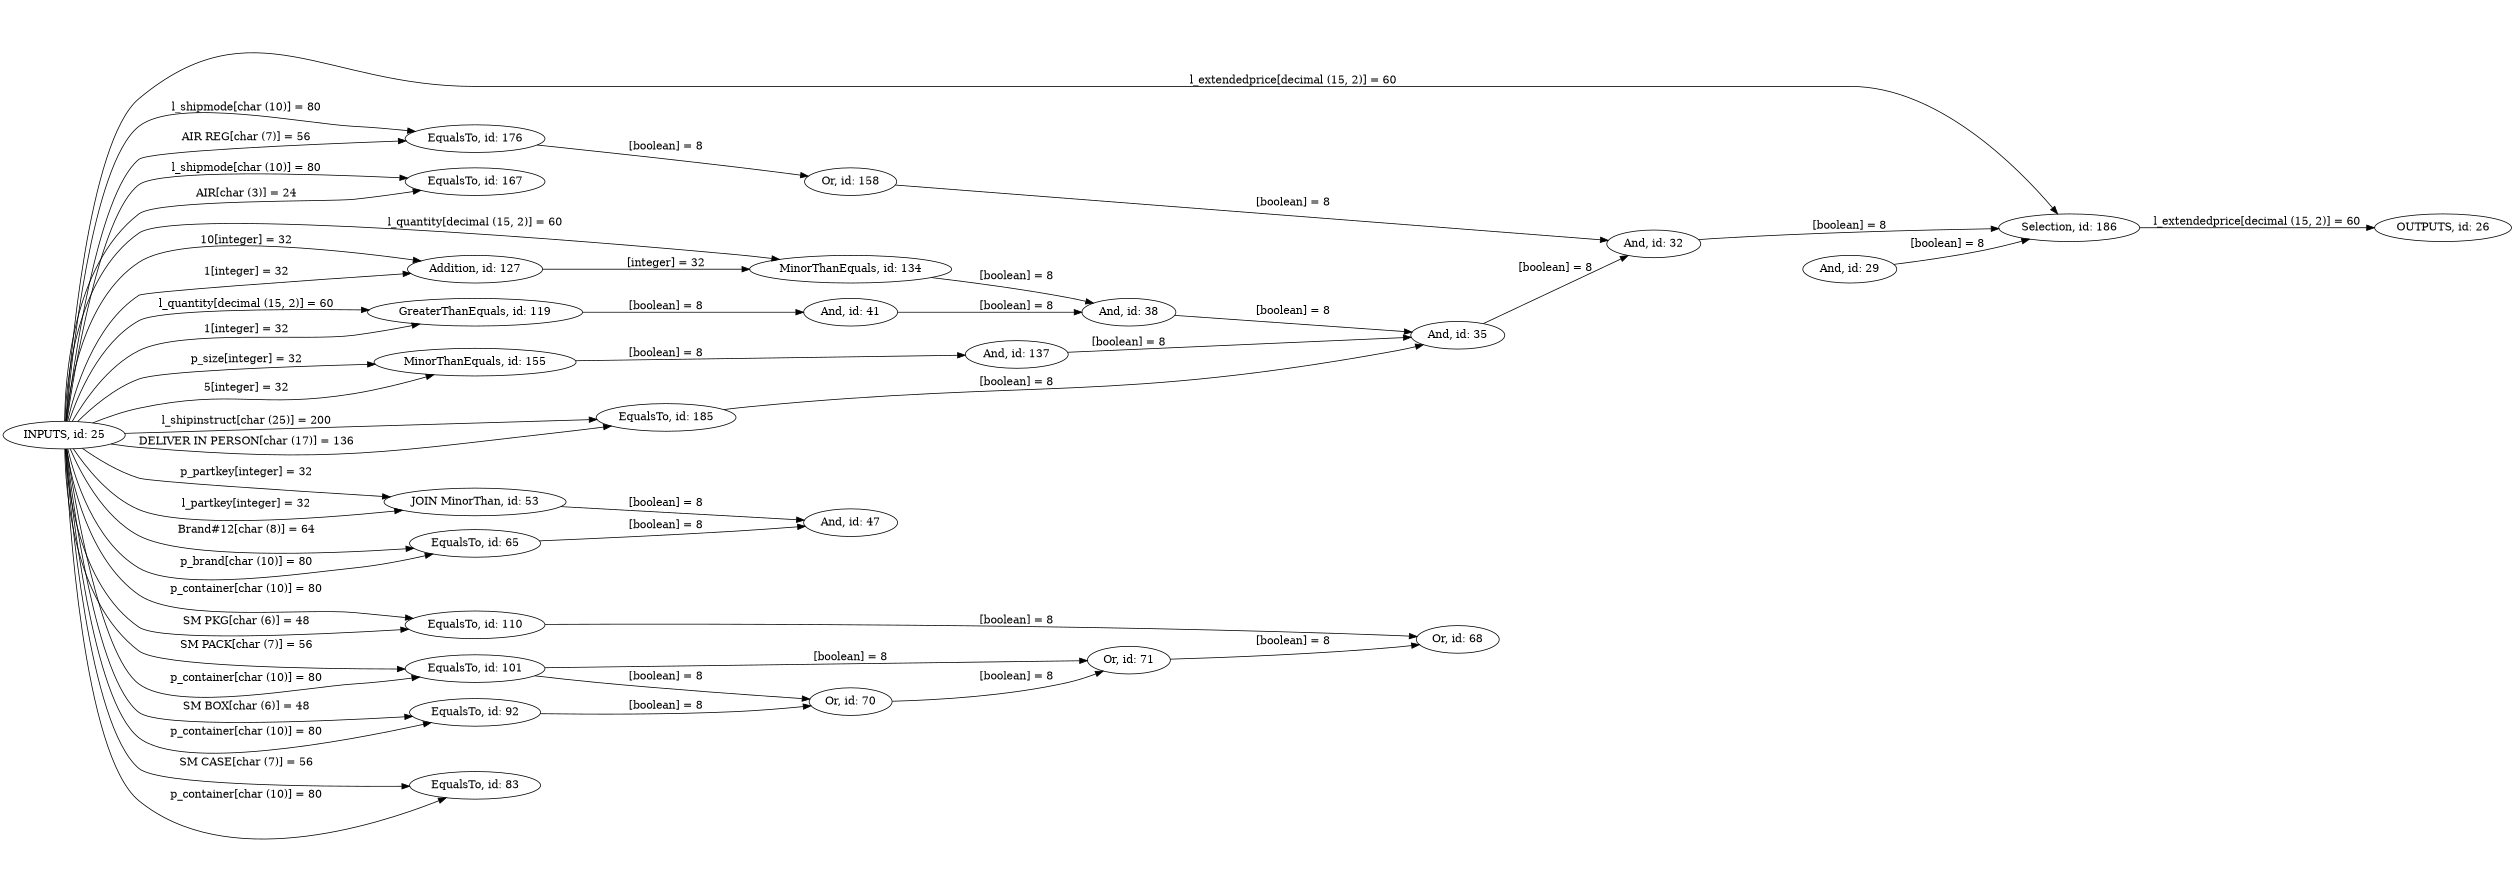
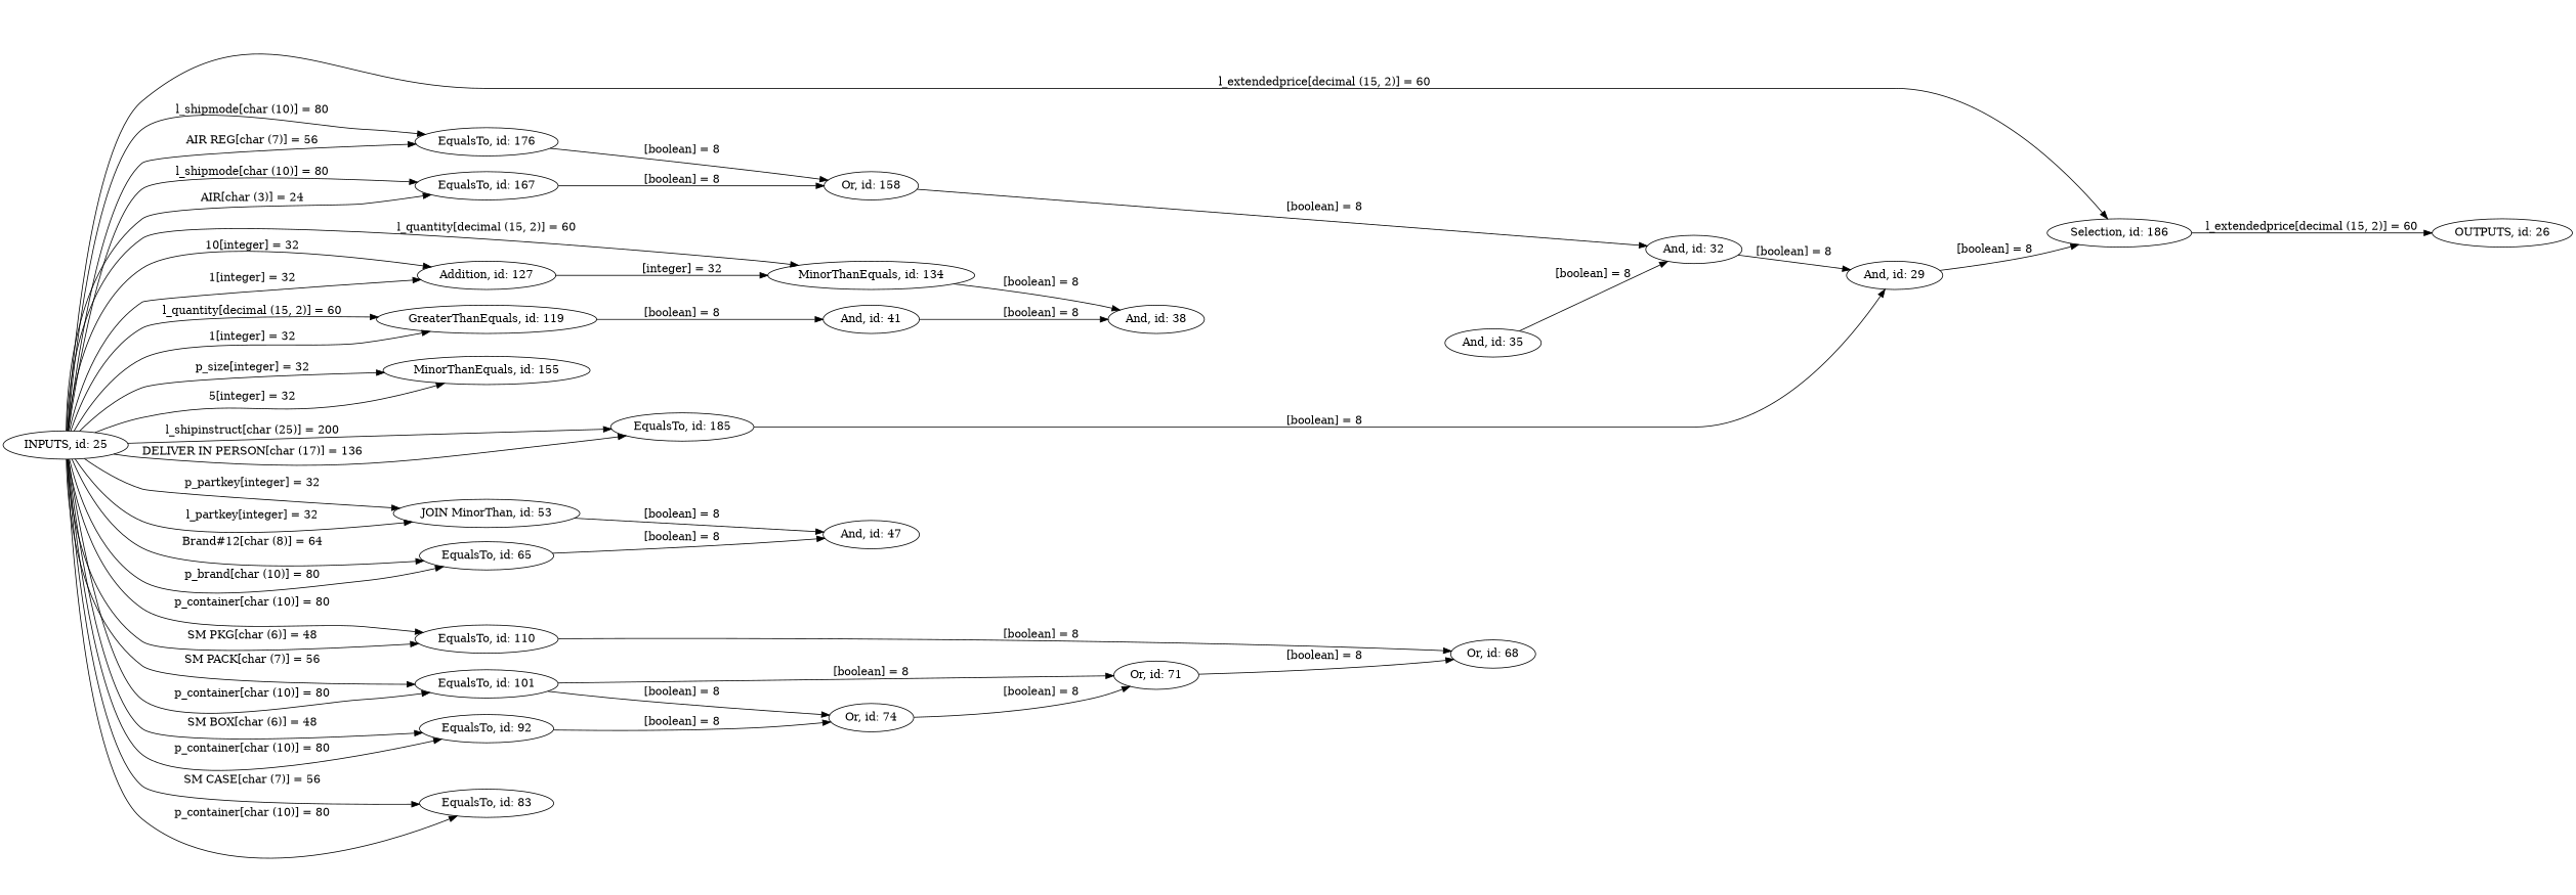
  digraph {
    rankdir=LR
    "INPUTS, id: 25"
    "Selection, id: 186"
    n3 [label="JOIN MinorThan, id: 53"]
    "EqualsTo, id: 65"
    "EqualsTo, id: 92"
    "EqualsTo, id: 83"
    "EqualsTo, id: 101"
    "EqualsTo, id: 110"
    "GreaterThanEquals, id: 119"
    "MinorThanEquals, id: 134"
    "Addition, id: 127"
    "MinorThanEquals, id: 155"
    "EqualsTo, id: 176"
    "EqualsTo, id: 167"
    "EqualsTo, id: 185"
    "OUTPUTS, id: 26"
    "And, id: 47"
-   "Or, id: 74" [label="Or, id: 70"]
+   "Or, id: 74"
    "Or, id: 71"
    "Or, id: 68"
    "And, id: 41"
    "And, id: 38"
-   "And, id: 137"
    "Or, id: 158"
    "And, id: 29"
    "And, id: 32"
    "And, id: 35"
    "INPUTS, id: 25" -> "Selection, id: 186" [label="l_extendedprice[decimal (15, 2)] = 60"]
    "INPUTS, id: 25" -> n3 [label="p_partkey[integer] = 32"]
    "INPUTS, id: 25" -> n3 [label="l_partkey[integer] = 32"]
    "INPUTS, id: 25" -> "EqualsTo, id: 65" [label="Brand#12[char (8)] = 64"]
    "INPUTS, id: 25" -> "EqualsTo, id: 65" [label="p_brand[char (10)] = 80"]
    "INPUTS, id: 25" -> "EqualsTo, id: 92" [label="SM BOX[char (6)] = 48"]
    "INPUTS, id: 25" -> "EqualsTo, id: 92" [label="p_container[char (10)] = 80"]
    "INPUTS, id: 25" -> "EqualsTo, id: 83" [label="SM CASE[char (7)] = 56"]
    "INPUTS, id: 25" -> "EqualsTo, id: 83" [label="p_container[char (10)] = 80"]
    "INPUTS, id: 25" -> "EqualsTo, id: 101" [label="SM PACK[char (7)] = 56"]
    "INPUTS, id: 25" -> "EqualsTo, id: 101" [label="p_container[char (10)] = 80"]
    "INPUTS, id: 25" -> "EqualsTo, id: 110" [label="p_container[char (10)] = 80"]
    "INPUTS, id: 25" -> "EqualsTo, id: 110" [label="SM PKG[char (6)] = 48"]
    "INPUTS, id: 25" -> "GreaterThanEquals, id: 119" [label="l_quantity[decimal (15, 2)] = 60"]
    "INPUTS, id: 25" -> "GreaterThanEquals, id: 119" [label="1[integer] = 32"]
    "INPUTS, id: 25" -> "MinorThanEquals, id: 134" [label="l_quantity[decimal (15, 2)] = 60"]
    "INPUTS, id: 25" -> "Addition, id: 127" [label="10[integer] = 32"]
    "INPUTS, id: 25" -> "Addition, id: 127" [label="1[integer] = 32"]
    "INPUTS, id: 25" -> "MinorThanEquals, id: 155" [label="p_size[integer] = 32"]
    "INPUTS, id: 25" -> "MinorThanEquals, id: 155" [label="5[integer] = 32"]
    "INPUTS, id: 25" -> "EqualsTo, id: 176" [label="l_shipmode[char (10)] = 80"]
    "INPUTS, id: 25" -> "EqualsTo, id: 176" [label="AIR REG[char (7)] = 56"]
    "INPUTS, id: 25" -> "EqualsTo, id: 167" [label="l_shipmode[char (10)] = 80"]
    "INPUTS, id: 25" -> "EqualsTo, id: 167" [label="AIR[char (3)] = 24"]
    "INPUTS, id: 25" -> "EqualsTo, id: 185" [label="l_shipinstruct[char (25)] = 200"]
    "INPUTS, id: 25" -> "EqualsTo, id: 185" [label="DELIVER IN PERSON[char (17)] = 136"]
    "Selection, id: 186" -> "OUTPUTS, id: 26" [label="l_extendedprice[decimal (15, 2)] = 60"]
    n3 -> "And, id: 47" [label="[boolean] = 8"]
    "EqualsTo, id: 65" -> "And, id: 47" [label="[boolean] = 8"]
    "EqualsTo, id: 92" -> "Or, id: 74" [label="[boolean] = 8"]
    "EqualsTo, id: 101" -> "Or, id: 74" [label="[boolean] = 8"]
    "EqualsTo, id: 101" -> "Or, id: 71" [label="[boolean] = 8"]
    "EqualsTo, id: 110" -> "Or, id: 68" [label="[boolean] = 8"]
    "GreaterThanEquals, id: 119" -> "And, id: 41" [label="[boolean] = 8"]
    "MinorThanEquals, id: 134" -> "And, id: 38" [label="[boolean] = 8"]
    "Addition, id: 127" -> "MinorThanEquals, id: 134" [label="[integer] = 32"]
-   "MinorThanEquals, id: 155" -> "And, id: 137" [label="[boolean] = 8"]
    "EqualsTo, id: 176" -> "Or, id: 158" [label="[boolean] = 8"]
-   "EqualsTo, id: 185" -> "And, id: 35" [label="[boolean] = 8"]
+   "EqualsTo, id: 167" -> "Or, id: 158" [label="[boolean] = 8"]
+   "EqualsTo, id: 185" -> "And, id: 29" [label="[boolean] = 8"]
    "Or, id: 74" -> "Or, id: 71" [label="[boolean] = 8"]
    "Or, id: 71" -> "Or, id: 68" [label="[boolean] = 8"]
    "And, id: 41" -> "And, id: 38" [label="[boolean] = 8"]
-   "And, id: 38" -> "And, id: 35" [label="[boolean] = 8"]
-   "And, id: 137" -> "And, id: 35" [label="[boolean] = 8"]
    "Or, id: 158" -> "And, id: 32" [label="[boolean] = 8"]
    "And, id: 29" -> "Selection, id: 186" [label="[boolean] = 8"]
-   "And, id: 32" -> "Selection, id: 186" [label="[boolean] = 8"]
+   "And, id: 32" -> "And, id: 29" [label="[boolean] = 8"]
    "And, id: 35" -> "And, id: 32" [label="[boolean] = 8"]
  }
